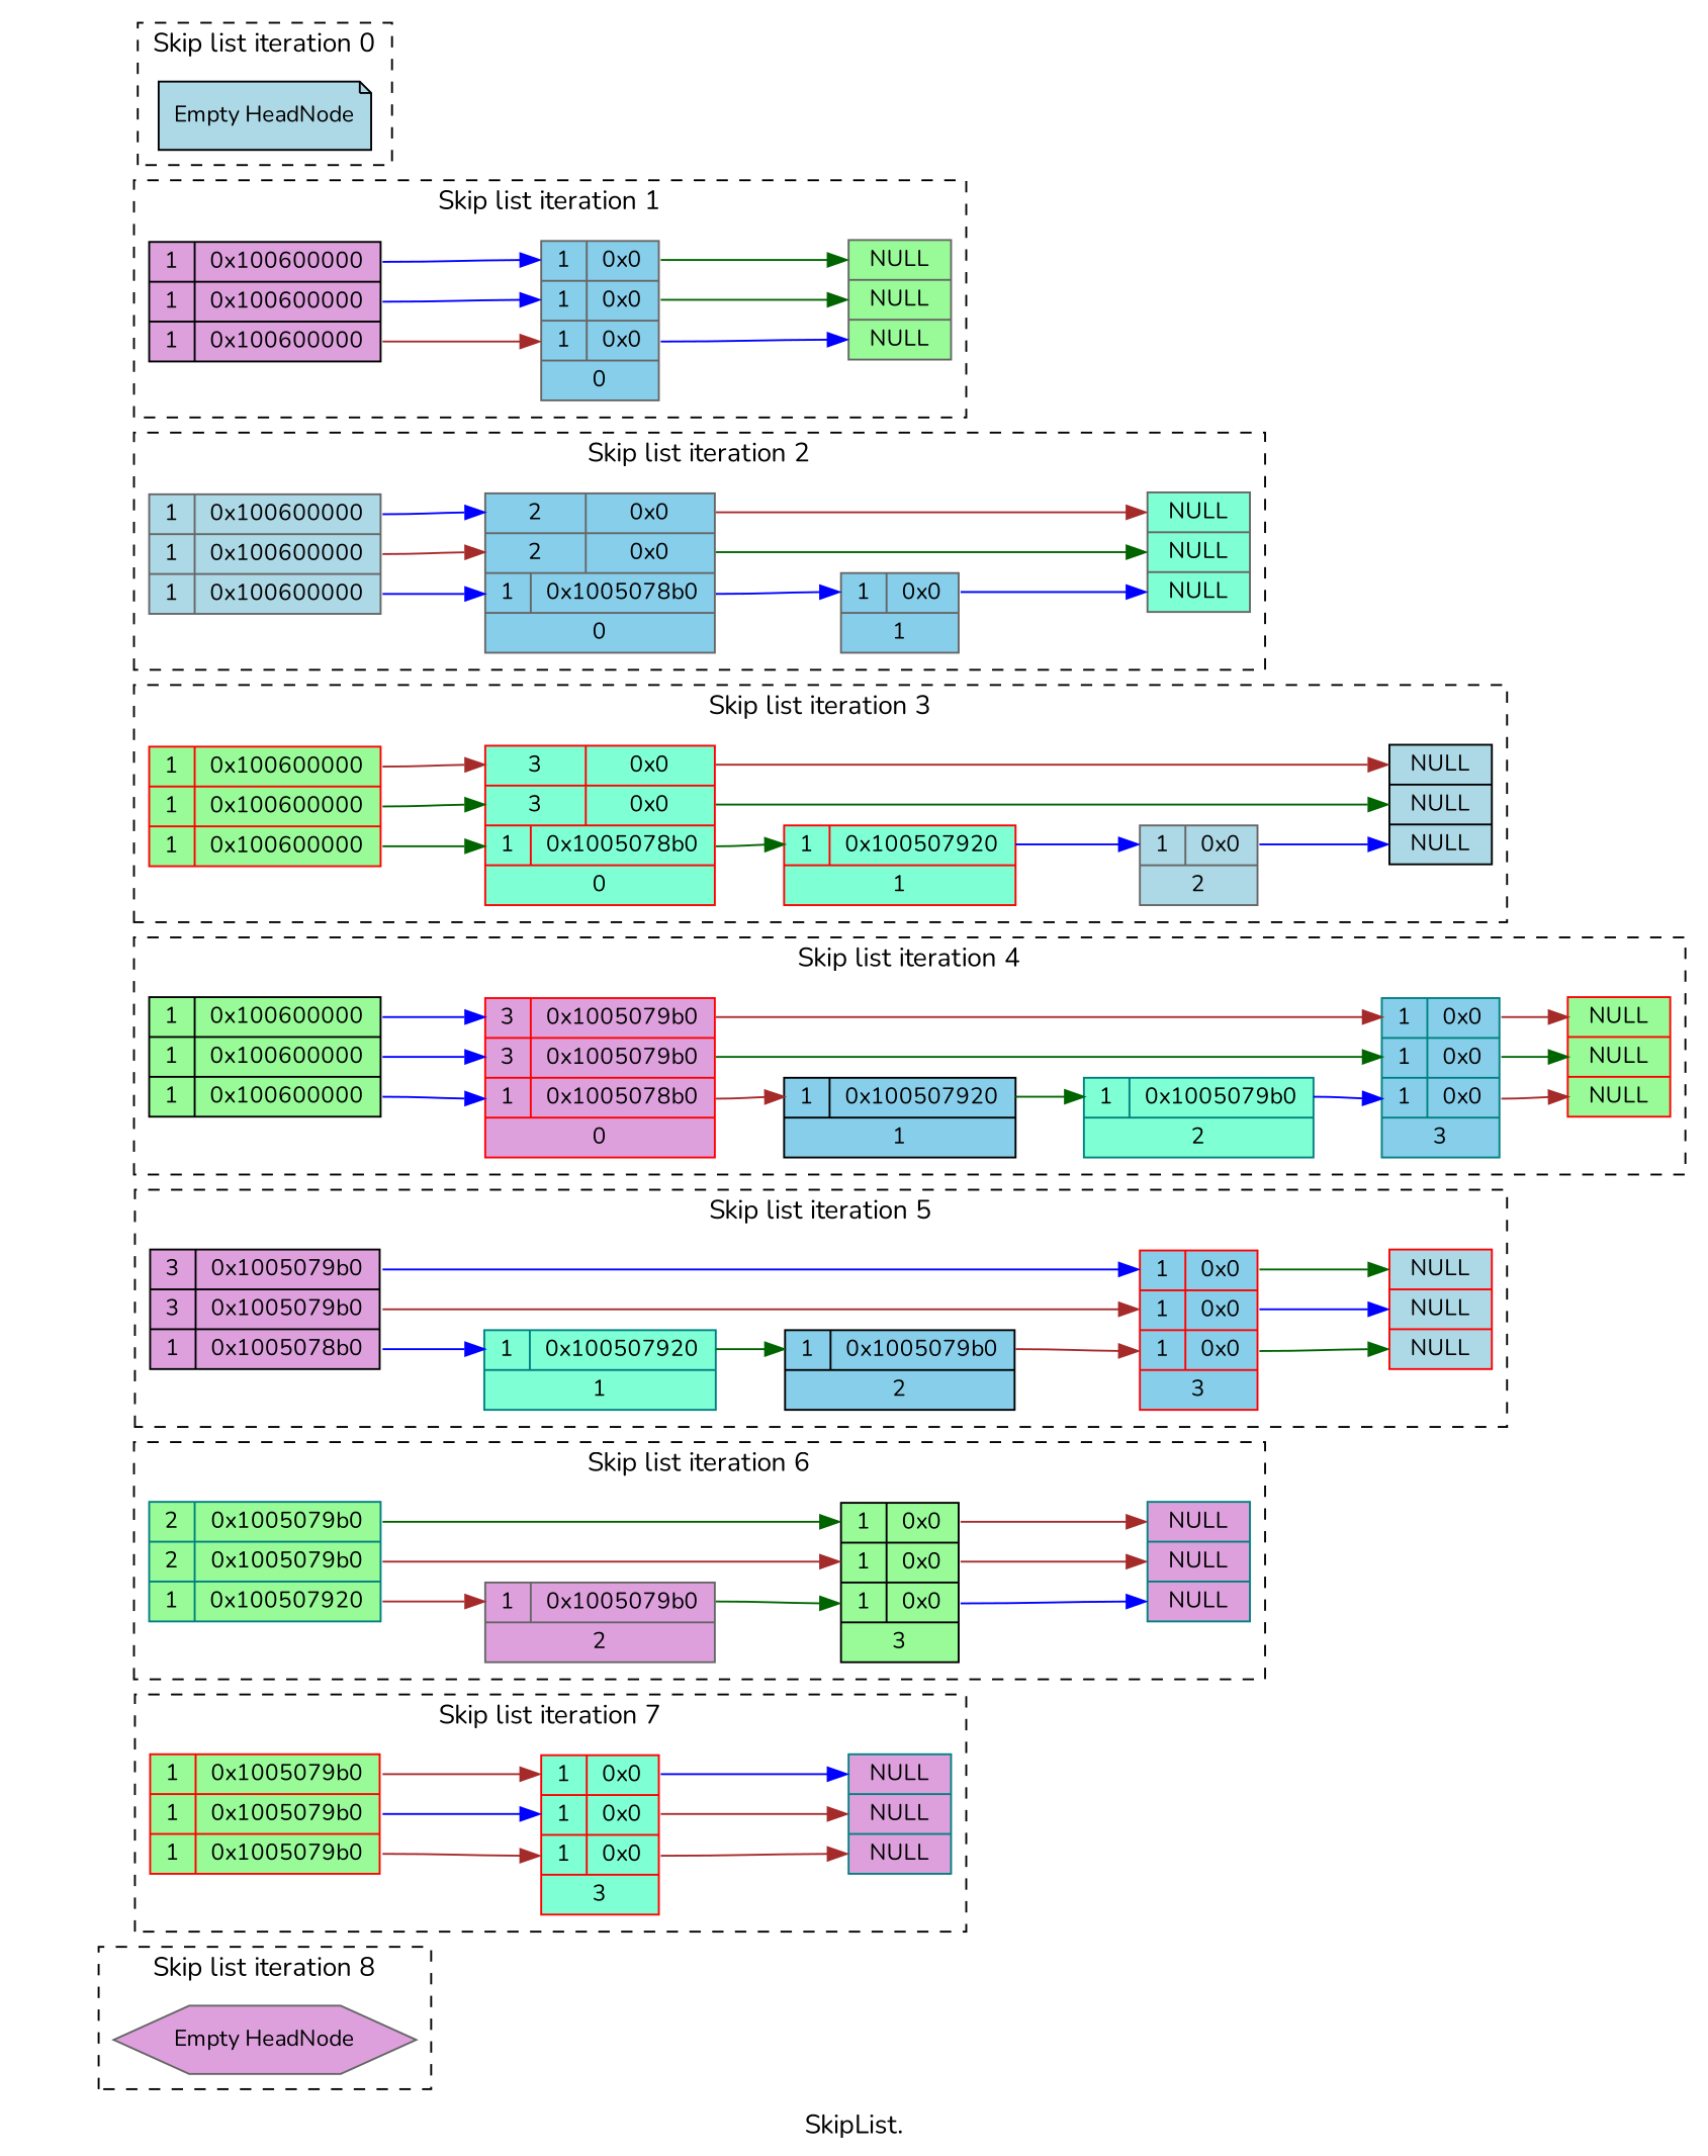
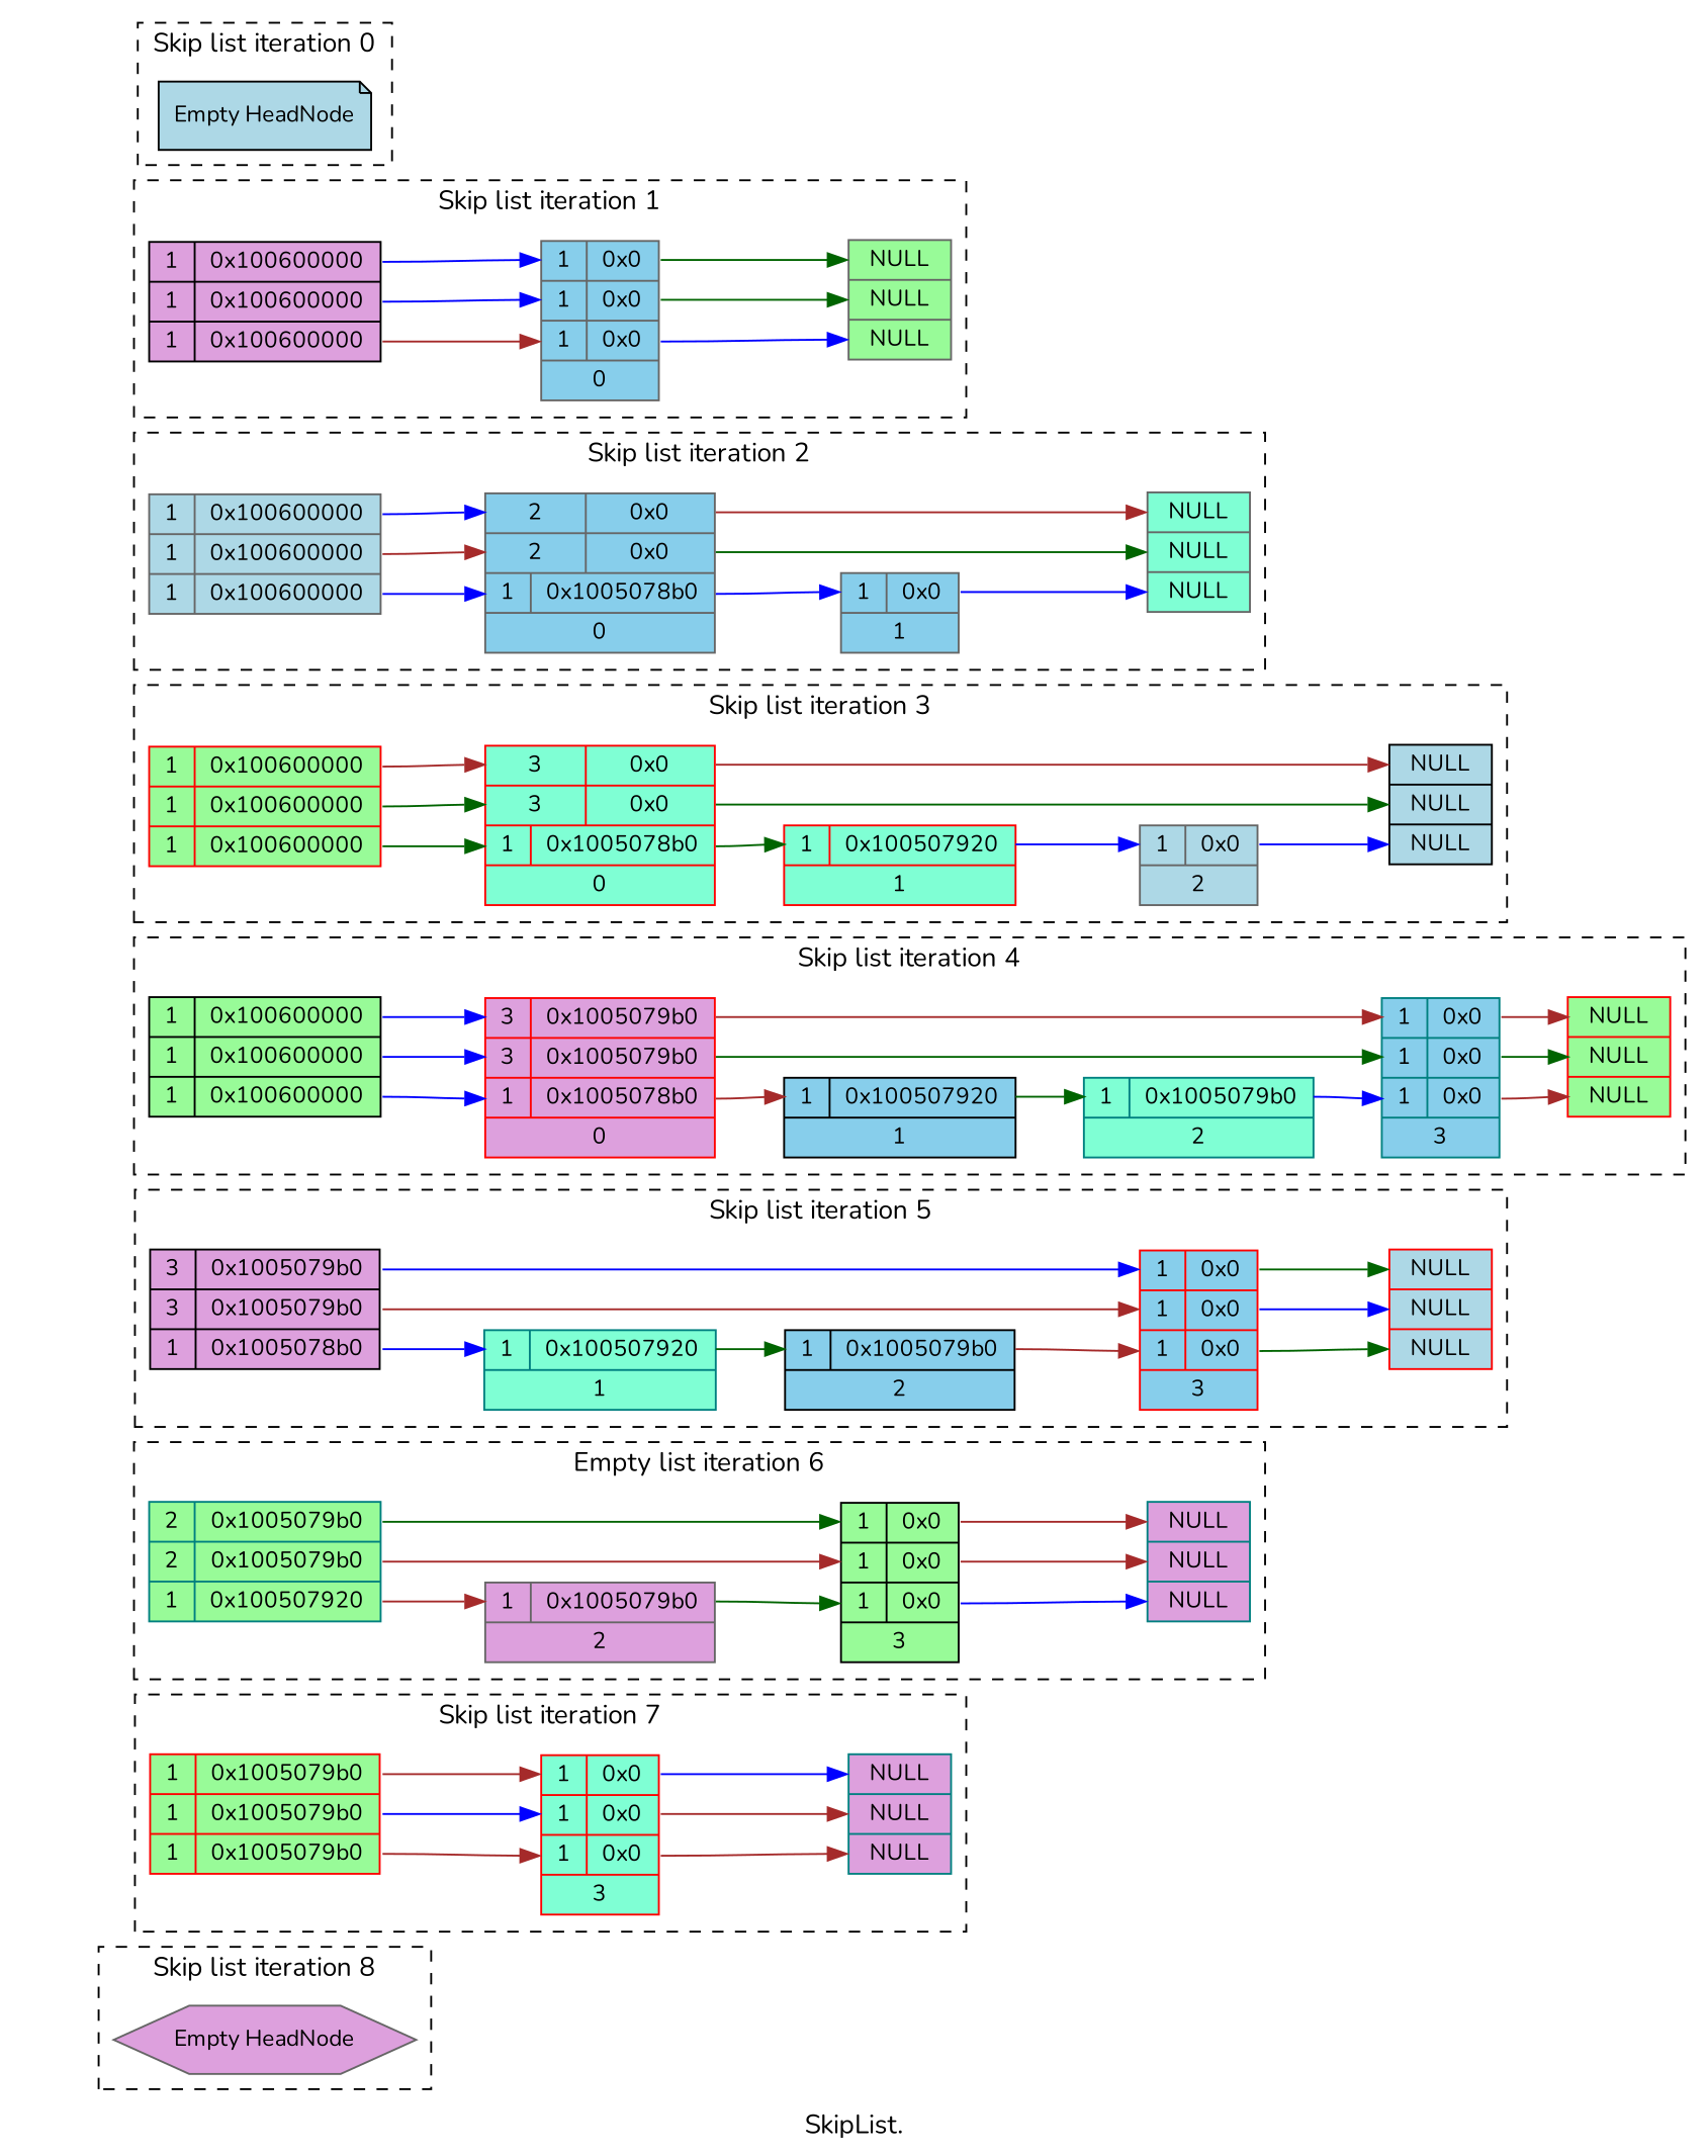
  digraph {
    label="SkipList."
    rankdir=LR
    fontname=Nunito
    node [fontsize=12 shape=record style=filled fillcolor=plum color=gray40 fontname=Nunito]
    edge [headport=w1 tailport=f1 color=brown fontname=Nunito]
    n1 [label="{ 1 | <f3> 0x100600000} | { 1 | <f2> 0x100600000} | { 1 | <f1> 0x100600000}" color=black]
    n2 [label=" { <w3> 1 | <f3> 0x0 } | { <w2> 1 | <f2> 0x0 } | { <w1> 1 | <f1> 0x0 } | <f0> 0" fillcolor=skyblue]
    n3 [label="<w3> NULL | <w2> NULL | <w1> NULL" fillcolor=palegreen]
    n4 [label="Empty HeadNode" shape=note fillcolor=lightblue color=black]
    n5 [label="{ 1 | <f3> 0x100600000} | { 1 | <f2> 0x100600000} | { 1 | <f1> 0x100600000}" fillcolor=lightblue]
    n6 [label=" { <w3> 2 | <f3> 0x0 } | { <w2> 2 | <f2> 0x0 } | { <w1> 1 | <f1> 0x1005078b0 } | <f0> 0" fillcolor=skyblue]
    n7 [label=" { <w1> 1 | <f1> 0x0 } | <f0> 1" fillcolor=skyblue]
    n8 [label="<w3> NULL | <w2> NULL | <w1> NULL" fillcolor=aquamarine]
    n9 [label="{ 1 | <f3> 0x100600000} | { 1 | <f2> 0x100600000} | { 1 | <f1> 0x100600000}" fillcolor=palegreen color=red]
    n10 [label=" { <w3> 3 | <f3> 0x0 } | { <w2> 3 | <f2> 0x0 } | { <w1> 1 | <f1> 0x1005078b0 } | <f0> 0" fillcolor=aquamarine color=red]
    n11 [label=" { <w1> 1 | <f1> 0x100507920 } | <f0> 1" fillcolor=aquamarine color=red]
    n12 [label="<w3> NULL | <w2> NULL | <w1> NULL" fillcolor=lightblue color=black]
    n13 [label=" { <w1> 1 | <f1> 0x0 } | <f0> 2" fillcolor=lightblue]
    n14 [label="{ 1 | <f3> 0x100600000} | { 1 | <f2> 0x100600000} | { 1 | <f1> 0x100600000}" fillcolor=palegreen color=black]
    n15 [label=" { <w3> 3 | <f3> 0x1005079b0 } | { <w2> 3 | <f2> 0x1005079b0 } | { <w1> 1 | <f1> 0x1005078b0 } | <f0> 0" color=red]
    n16 [label=" { <w1> 1 | <f1> 0x100507920 } | <f0> 1" fillcolor=skyblue color=black]
    n17 [label=" { <w3> 1 | <f3> 0x0 } | { <w2> 1 | <f2> 0x0 } | { <w1> 1 | <f1> 0x0 } | <f0> 3" fillcolor=skyblue color=teal]
    n18 [label=" { <w1> 1 | <f1> 0x1005079b0 } | <f0> 2" fillcolor=aquamarine color=teal]
    n19 [label="<w3> NULL | <w2> NULL | <w1> NULL" fillcolor=palegreen color=red]
    n20 [label="{ 3 | <f3> 0x1005079b0} | { 3 | <f2> 0x1005079b0} | { 1 | <f1> 0x1005078b0}" color=black]
    n21 [label=" { <w1> 1 | <f1> 0x100507920 } | <f0> 1" fillcolor=aquamarine color=teal]
    n22 [label=" { <w3> 1 | <f3> 0x0 } | { <w2> 1 | <f2> 0x0 } | { <w1> 1 | <f1> 0x0 } | <f0> 3" fillcolor=skyblue color=red]
    n23 [label=" { <w1> 1 | <f1> 0x1005079b0 } | <f0> 2" fillcolor=skyblue color=black]
    n24 [label="<w3> NULL | <w2> NULL | <w1> NULL" fillcolor=lightblue color=red]
    n25 [label="{ 2 | <f3> 0x1005079b0} | { 2 | <f2> 0x1005079b0} | { 1 | <f1> 0x100507920}" fillcolor=palegreen color=teal]
    n26 [label=" { <w1> 1 | <f1> 0x1005079b0 } | <f0> 2"]
    n27 [label=" { <w3> 1 | <f3> 0x0 } | { <w2> 1 | <f2> 0x0 } | { <w1> 1 | <f1> 0x0 } | <f0> 3" fillcolor=palegreen color=black]
    n28 [label="<w3> NULL | <w2> NULL | <w1> NULL" color=teal]
    n29 [label="{ 1 | <f3> 0x1005079b0} | { 1 | <f2> 0x1005079b0} | { 1 | <f1> 0x1005079b0}" fillcolor=palegreen color=red]
    n30 [label=" { <w3> 1 | <f3> 0x0 } | { <w2> 1 | <f2> 0x0 } | { <w1> 1 | <f1> 0x0 } | <f0> 3" fillcolor=aquamarine color=red]
    n31 [label="<w3> NULL | <w2> NULL | <w1> NULL" color=teal]
    n32 [label="Empty HeadNode" shape=hexagon]
    n33 [label="<f0> | <f1> | <f2> | <f3> | <f4> | <f5> | <f6> | <f7> | <f8> | " style=invis width=0.01 fillcolor="" color=""]
    subgraph cluster_1 {
      label="Skip list iteration 1"
      style=dashed
      n1
      n2
      n3
    }
    subgraph cluster_2 {
      label="Skip list iteration 0"
      style=dashed
      n4
    }
    subgraph cluster_3 {
      label="Skip list iteration 2"
      style=dashed
      n5
      n6
      n7
      n8
    }
    subgraph cluster_4 {
      label="Skip list iteration 3"
      style=dashed
      n9
      n10
      n11
      n12
      n13
    }
    subgraph cluster_5 {
      label="Skip list iteration 4"
      style=dashed
      n14
      n15
      n16
      n17
      n18
      n19
    }
    subgraph cluster_6 {
      label="Skip list iteration 5"
      style=dashed
      n20
      n21
      n22
      n23
      n24
    }
    subgraph cluster_7 {
-     label="Skip list iteration 6"
+     label="Empty list iteration 6"
      style=dashed
      n25
      n26
      n27
      n28
    }
    subgraph cluster_8 {
      label="Skip list iteration 7"
      style=dashed
      n29
      n30
      n31
    }
    subgraph cluster_9 {
      label="Skip list iteration 8"
      style=dashed
      n32
    }
    n1 -> n2
    n1 -> n2 [headport=w2 tailport=f2 color=blue]
    n1 -> n2 [headport=w3 tailport=f3 color=blue]
    n2 -> n3 [color=blue]
    n2 -> n3 [headport=w2 tailport=f2 color=darkgreen]
    n2 -> n3 [headport=w3 tailport=f3 color=darkgreen]
    n5 -> n6 [color=blue]
    n5 -> n6 [headport=w2 tailport=f2]
    n5 -> n6 [headport=w3 tailport=f3 color=blue]
    n6 -> n7 [color=blue]
    n6 -> n8 [headport=w2 tailport=f2 color=darkgreen]
    n6 -> n8 [headport=w3 tailport=f3]
    n7 -> n8 [color=blue]
    n9 -> n10 [color=darkgreen]
    n9 -> n10 [headport=w2 tailport=f2 color=darkgreen]
    n9 -> n10 [headport=w3 tailport=f3]
    n10 -> n11 [color=darkgreen]
    n10 -> n12 [headport=w2 tailport=f2 color=darkgreen]
    n10 -> n12 [headport=w3 tailport=f3]
    n11 -> n13 [color=blue]
    n13 -> n12 [color=blue]
    n14 -> n15 [color=blue]
    n14 -> n15 [headport=w2 tailport=f2 color=blue]
    n14 -> n15 [headport=w3 tailport=f3 color=blue]
    n15 -> n16
    n15 -> n17 [headport=w2 tailport=f2 color=darkgreen]
    n15 -> n17 [headport=w3 tailport=f3]
    n16 -> n18 [color=darkgreen]
    n17 -> n19
    n17 -> n19 [headport=w2 tailport=f2 color=darkgreen]
    n17 -> n19 [headport=w3 tailport=f3]
    n18 -> n17 [color=blue]
    n20 -> n21 [color=blue]
    n20 -> n22 [headport=w2 tailport=f2]
    n20 -> n22 [headport=w3 tailport=f3 color=blue]
    n21 -> n23 [color=darkgreen]
    n22 -> n24 [color=darkgreen]
    n22 -> n24 [headport=w2 tailport=f2 color=blue]
    n22 -> n24 [headport=w3 tailport=f3 color=darkgreen]
    n23 -> n22
    n25 -> n26
    n25 -> n27 [headport=w2 tailport=f2]
    n25 -> n27 [headport=w3 tailport=f3 color=darkgreen]
    n26 -> n27 [color=darkgreen]
    n27 -> n28 [color=blue]
    n27 -> n28 [headport=w2 tailport=f2]
    n27 -> n28 [headport=w3 tailport=f3]
    n29 -> n30
    n29 -> n30 [headport=w2 tailport=f2 color=blue]
    n29 -> n30 [headport=w3 tailport=f3]
    n30 -> n31
    n30 -> n31 [headport=w2 tailport=f2]
    n30 -> n31 [headport=w3 tailport=f3 color=blue]
    n33 -> n1 [style=invis headport="" color=""]
    n33 -> n4 [style=invis tailport=f0 headport="" color=""]
    n33 -> n5 [style=invis tailport=f2 headport="" color=""]
    n33 -> n9 [style=invis tailport=f3 headport="" color=""]
    n33 -> n14 [style=invis tailport=f4 headport="" color=""]
    n33 -> n20 [style=invis tailport=f5 headport="" color=""]
    n33 -> n25 [style=invis tailport=f6 headport="" color=""]
    n33 -> n29 [style=invis tailport=f7 headport="" color=""]
    n33 -> n32 [style=invis tailport=f8 headport="" color=""]
  }
